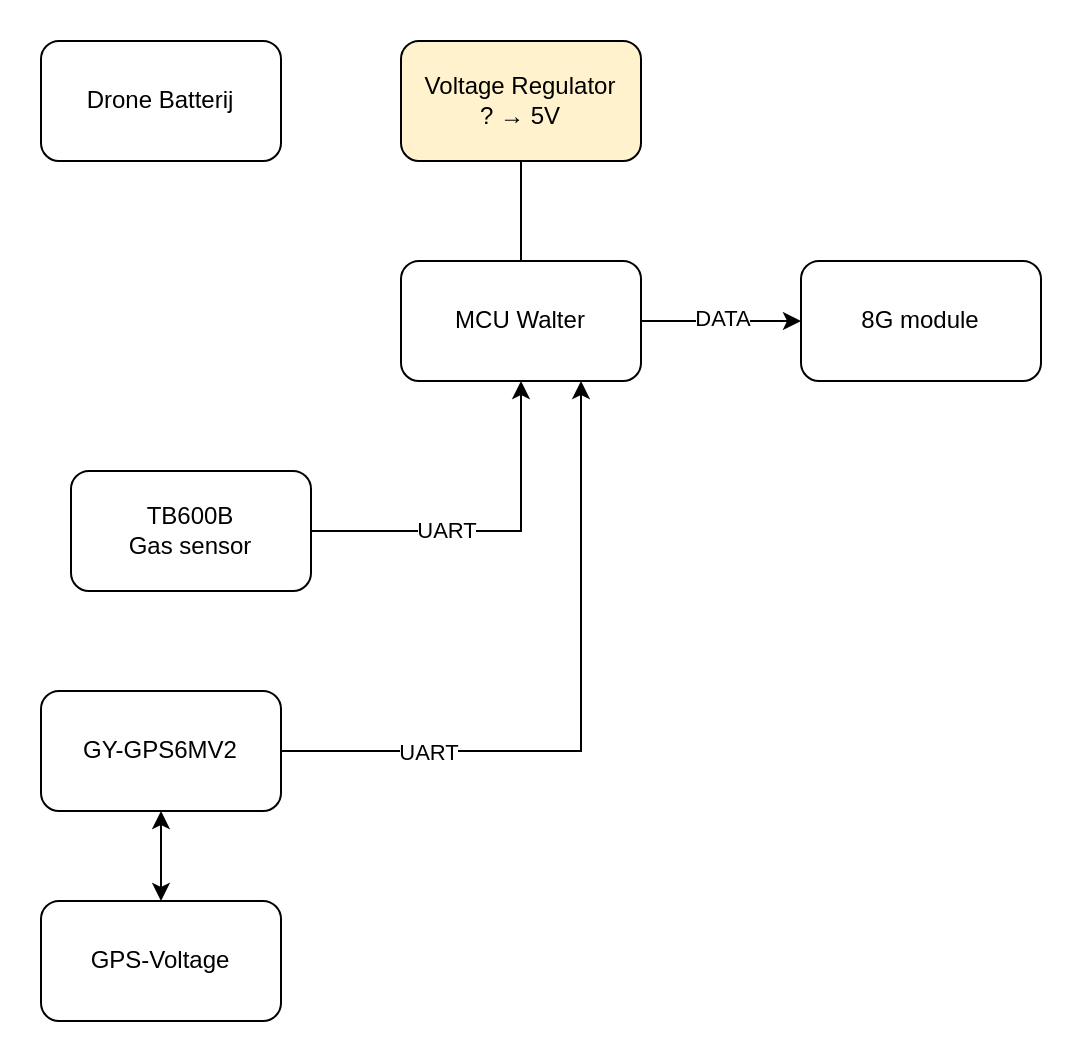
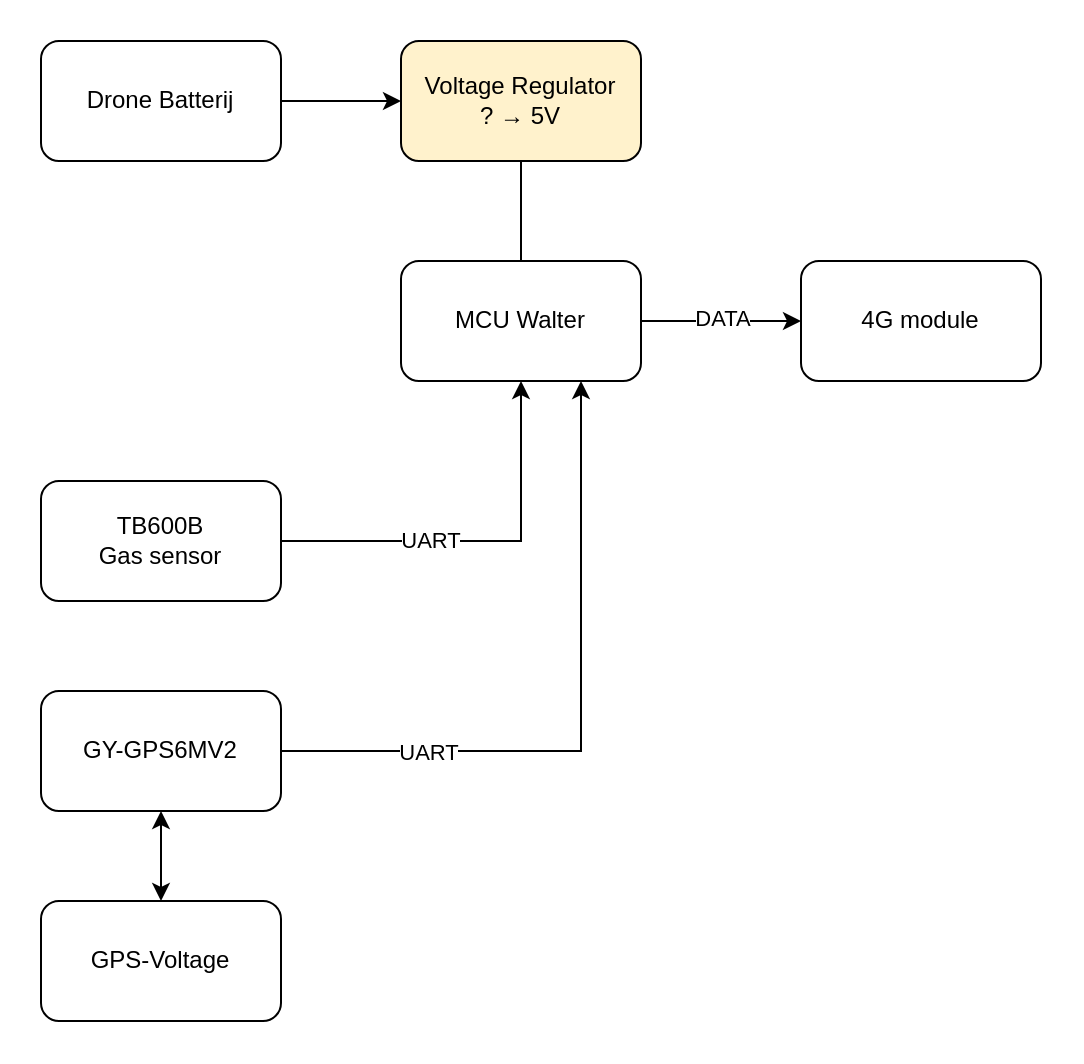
  <mxCell id="0" />
  <mxCell id="1" parent="0" />
+ <mxCell id="2" style="edgeStyle=orthogonalEdgeStyle;rounded=0;orthogonalLoop=1;jettySize=auto;html=1;exitX=1;exitY=0.5;exitDx=0;exitDy=0;entryX=0;entryY=0.5;entryDx=0;entryDy=0;" edge="1" parent="1" source="3" target="5"><mxGeometry relative="1" as="geometry" /></mxCell>
  <mxCell id="3" value="Drone Batterij" style="rounded=1;whiteSpace=wrap;html=1;" vertex="1" parent="1"><mxGeometry x="20" y="20" width="120" height="60" as="geometry" /></mxCell>
  <mxCell id="4" style="edgeStyle=orthogonalEdgeStyle;rounded=0;orthogonalLoop=1;jettySize=auto;html=1;exitX=0.5;exitY=1;exitDx=0;exitDy=0;entryX=0.5;entryY=0;entryDx=0;entryDy=0;endArrow=none;" edge="1" parent="1" source="5" target="8"><mxGeometry relative="1" as="geometry" /></mxCell>
  <mxCell id="5" value="Voltage Regulator&lt;br&gt;? → 5V" style="rounded=1;whiteSpace=wrap;html=1;fillColor=#fff2cc;" vertex="1" parent="1"><mxGeometry x="200" y="20" width="120" height="60" as="geometry" /></mxCell>
  <mxCell id="6" style="edgeStyle=orthogonalEdgeStyle;rounded=0;orthogonalLoop=1;jettySize=auto;html=1;exitX=1;exitY=0.5;exitDx=0;exitDy=0;entryX=0;entryY=0.5;entryDx=0;entryDy=0;" edge="1" parent="1" source="8" target="9"><mxGeometry relative="1" as="geometry" /></mxCell>
  <mxCell id="7" value="DATA" style="edgeLabel;html=1;align=center;verticalAlign=middle;resizable=0;points=[];" vertex="1" connectable="0" parent="6"><mxGeometry x="-0.195" y="2" relative="1" as="geometry"><mxPoint x="8" as="offset" /></mxGeometry></mxCell>
  <mxCell id="8" value="MCU Walter" style="rounded=1;whiteSpace=wrap;html=1;" vertex="1" parent="1"><mxGeometry x="200" y="130" width="120" height="60" as="geometry" /></mxCell>
- <mxCell id="9" value="8G module" style="rounded=1;whiteSpace=wrap;html=1;" vertex="1" parent="1"><mxGeometry x="400" y="130" width="120" height="60" as="geometry" /></mxCell>
+ <mxCell id="9" value="4G module" style="rounded=1;whiteSpace=wrap;html=1;" vertex="1" parent="1"><mxGeometry x="400" y="130" width="120" height="60" as="geometry" /></mxCell>
  <mxCell id="10" style="edgeStyle=orthogonalEdgeStyle;rounded=0;orthogonalLoop=1;jettySize=auto;html=1;exitX=1;exitY=0.5;exitDx=0;exitDy=0;entryX=0.5;entryY=1;entryDx=0;entryDy=0;" edge="1" parent="1" source="12" target="8"><mxGeometry relative="1" as="geometry" /></mxCell>
  <mxCell id="11" value="UART" style="edgeLabel;html=1;align=center;verticalAlign=middle;resizable=0;points=[];" vertex="1" connectable="0" parent="10"><mxGeometry x="-0.26" y="1" relative="1" as="geometry"><mxPoint as="offset" /></mxGeometry></mxCell>
- <mxCell id="12" value="TB600B&lt;br&gt;Gas sensor" style="rounded=1;whiteSpace=wrap;html=1;" vertex="1" parent="1"><mxGeometry x="35" y="235" width="120" height="60" as="geometry" /></mxCell>
+ <mxCell id="12" value="TB600B&lt;br&gt;Gas sensor" style="rounded=1;whiteSpace=wrap;html=1;" vertex="1" parent="1"><mxGeometry x="20" y="240" width="120" height="60" as="geometry" /></mxCell>
  <mxCell id="13" style="edgeStyle=orthogonalEdgeStyle;rounded=0;orthogonalLoop=1;jettySize=auto;html=1;exitX=1;exitY=0.5;exitDx=0;exitDy=0;entryX=0.75;entryY=1;entryDx=0;entryDy=0;" edge="1" parent="1" source="16" target="8"><mxGeometry relative="1" as="geometry" /></mxCell>
  <mxCell id="14" value="UART" style="edgeLabel;html=1;align=center;verticalAlign=middle;resizable=0;points=[];" vertex="1" connectable="0" parent="13"><mxGeometry x="-0.564" relative="1" as="geometry"><mxPoint as="offset" /></mxGeometry></mxCell>
  <mxCell id="15" style="edgeStyle=orthogonalEdgeStyle;rounded=0;orthogonalLoop=1;jettySize=auto;html=1;exitX=0.5;exitY=1;exitDx=0;exitDy=0;entryX=0.5;entryY=0;entryDx=0;entryDy=0;startArrow=classic;startFill=1;" edge="1" parent="1" source="16" target="17"><mxGeometry relative="1" as="geometry" /></mxCell>
  <mxCell id="16" value="GY-GPS6MV2" style="rounded=1;whiteSpace=wrap;html=1;" vertex="1" parent="1"><mxGeometry x="20" y="345" width="120" height="60" as="geometry" /></mxCell>
  <mxCell id="17" value="GPS-Voltage" style="rounded=1;whiteSpace=wrap;html=1;" vertex="1" parent="1"><mxGeometry x="20" y="450" width="120" height="60" as="geometry" /></mxCell>
